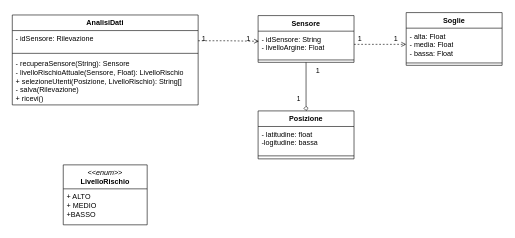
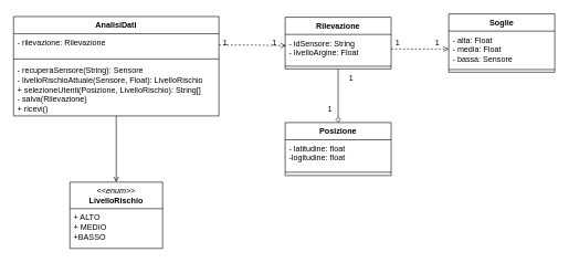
  <mxCell id="0" />
  <mxCell id="1" parent="0" />
+ <mxCell id="2" style="edgeStyle=orthogonalEdgeStyle;rounded=0;orthogonalLoop=1;jettySize=auto;html=1;entryX=0.5;entryY=0;entryDx=0;entryDy=0;endArrow=open;startFill=0;endFill=0;" edge="1" parent="1" source="3" target="19"><mxGeometry relative="1" as="geometry"><mxPoint x="175" y="274" as="targetPoint" /></mxGeometry></mxCell>
  <mxCell id="3" value="AnalisiDati" style="swimlane;fontStyle=1;align=center;verticalAlign=top;childLayout=stackLayout;horizontal=1;startSize=26;horizontalStack=0;resizeParent=1;resizeParentMax=0;resizeLast=0;collapsible=1;marginBottom=0;whiteSpace=wrap;html=1;" vertex="1" parent="1"><mxGeometry x="20" y="24" width="310" height="150" as="geometry" /></mxCell>
- <mxCell id="4" value="- idSensore: Rilevazione" style="text;strokeColor=none;fillColor=none;align=left;verticalAlign=top;spacingLeft=4;spacingRight=4;overflow=hidden;rotatable=0;points=[[0,0.5],[1,0.5]];portConstraint=eastwest;whiteSpace=wrap;html=1;" vertex="1" parent="3"><mxGeometry y="26" width="310" height="34" as="geometry" /></mxCell>
+ <mxCell id="4" value="- rilevazione: Rilevazione" style="text;strokeColor=none;fillColor=none;align=left;verticalAlign=top;spacingLeft=4;spacingRight=4;overflow=hidden;rotatable=0;points=[[0,0.5],[1,0.5]];portConstraint=eastwest;whiteSpace=wrap;html=1;" vertex="1" parent="3"><mxGeometry y="26" width="310" height="34" as="geometry" /></mxCell>
  <mxCell id="5" value="" style="line;strokeWidth=1;fillColor=none;align=left;verticalAlign=middle;spacingTop=-1;spacingLeft=3;spacingRight=3;rotatable=0;labelPosition=right;points=[];portConstraint=eastwest;strokeColor=inherit;" vertex="1" parent="3"><mxGeometry y="60" width="310" height="8" as="geometry" /></mxCell>
  <mxCell id="6" value="&lt;div&gt;- recuperaSensore(String): Sensore&lt;/div&gt;&lt;div&gt;- livelloRischioAttuale(Sensore, Float): LivelloRischio&lt;/div&gt;&lt;div&gt;+ selezioneUtenti(Posizione, LivelloRischio): String[]&lt;/div&gt;&lt;div&gt;- salva(Rilevazione)&lt;/div&gt;+ ricevi()" style="text;strokeColor=none;fillColor=none;align=left;verticalAlign=top;spacingLeft=4;spacingRight=4;overflow=hidden;rotatable=0;points=[[0,0.5],[1,0.5]];portConstraint=eastwest;whiteSpace=wrap;html=1;" vertex="1" parent="3"><mxGeometry y="68" width="310" height="82" as="geometry" /></mxCell>
  <mxCell id="7" style="edgeStyle=orthogonalEdgeStyle;rounded=0;orthogonalLoop=1;jettySize=auto;html=1;entryX=0.5;entryY=0;entryDx=0;entryDy=0;endArrow=diamond;endFill=0;" edge="1" parent="1" source="8" target="23"><mxGeometry relative="1" as="geometry" /></mxCell>
- <mxCell id="8" value="Sensore" style="swimlane;fontStyle=1;align=center;verticalAlign=top;childLayout=stackLayout;horizontal=1;startSize=26;horizontalStack=0;resizeParent=1;resizeParentMax=0;resizeLast=0;collapsible=1;marginBottom=0;whiteSpace=wrap;html=1;" vertex="1" parent="1"><mxGeometry x="430" y="25" width="160" height="78" as="geometry" /></mxCell>
+ <mxCell id="8" value="Rilevazione" style="swimlane;fontStyle=1;align=center;verticalAlign=top;childLayout=stackLayout;horizontal=1;startSize=26;horizontalStack=0;resizeParent=1;resizeParentMax=0;resizeLast=0;collapsible=1;marginBottom=0;whiteSpace=wrap;html=1;" vertex="1" parent="1"><mxGeometry x="430" y="25" width="160" height="78" as="geometry" /></mxCell>
  <mxCell id="9" value="- idSensore: String&lt;div&gt;- livelloArgine: Float&lt;/div&gt;" style="text;strokeColor=none;fillColor=none;align=left;verticalAlign=top;spacingLeft=4;spacingRight=4;overflow=hidden;rotatable=0;points=[[0,0.5],[1,0.5]];portConstraint=eastwest;whiteSpace=wrap;html=1;" vertex="1" parent="8"><mxGeometry y="26" width="160" height="44" as="geometry" /></mxCell>
  <mxCell id="10" value="" style="line;strokeWidth=1;fillColor=none;align=left;verticalAlign=middle;spacingTop=-1;spacingLeft=3;spacingRight=3;rotatable=0;labelPosition=right;points=[];portConstraint=eastwest;strokeColor=inherit;" vertex="1" parent="8"><mxGeometry y="70" width="160" height="8" as="geometry" /></mxCell>
  <mxCell id="11" value="Soglie" style="swimlane;fontStyle=1;align=center;verticalAlign=top;childLayout=stackLayout;horizontal=1;startSize=26;horizontalStack=0;resizeParent=1;resizeParentMax=0;resizeLast=0;collapsible=1;marginBottom=0;whiteSpace=wrap;html=1;" vertex="1" parent="1"><mxGeometry x="677" y="20" width="160" height="88" as="geometry" /></mxCell>
- <mxCell id="12" value="- alta: Float&lt;div&gt;- media: Float&lt;/div&gt;&lt;div&gt;- bassa: Float&lt;/div&gt;" style="text;strokeColor=none;fillColor=none;align=left;verticalAlign=top;spacingLeft=4;spacingRight=4;overflow=hidden;rotatable=0;points=[[0,0.5],[1,0.5]];portConstraint=eastwest;whiteSpace=wrap;html=1;" vertex="1" parent="11"><mxGeometry y="26" width="160" height="54" as="geometry" /></mxCell>
+ <mxCell id="12" value="- alta: Float&lt;div&gt;- media: Float&lt;/div&gt;&lt;div&gt;- bassa: Sensore&lt;/div&gt;" style="text;strokeColor=none;fillColor=none;align=left;verticalAlign=top;spacingLeft=4;spacingRight=4;overflow=hidden;rotatable=0;points=[[0,0.5],[1,0.5]];portConstraint=eastwest;whiteSpace=wrap;html=1;" vertex="1" parent="11"><mxGeometry y="26" width="160" height="54" as="geometry" /></mxCell>
  <mxCell id="13" value="" style="line;strokeWidth=1;fillColor=none;align=left;verticalAlign=middle;spacingTop=-1;spacingLeft=3;spacingRight=3;rotatable=0;labelPosition=right;points=[];portConstraint=eastwest;strokeColor=inherit;" vertex="1" parent="11"><mxGeometry y="80" width="160" height="8" as="geometry" /></mxCell>
  <mxCell id="14" style="edgeStyle=orthogonalEdgeStyle;rounded=0;orthogonalLoop=1;jettySize=auto;html=1;entryX=0;entryY=0.5;entryDx=0;entryDy=0;endArrow=open;startFill=0;endFill=0;dashed=1;" edge="1" parent="1" source="9" target="12"><mxGeometry relative="1" as="geometry"><mxPoint x="620" y="73" as="targetPoint" /></mxGeometry></mxCell>
  <mxCell id="15" value="1" style="text;strokeColor=none;align=center;fillColor=none;html=1;verticalAlign=middle;whiteSpace=wrap;rounded=0;" vertex="1" parent="1"><mxGeometry x="404" y="54" width="20" height="20" as="geometry" /></mxCell>
  <mxCell id="16" value="1" style="text;strokeColor=none;align=center;fillColor=none;html=1;verticalAlign=middle;whiteSpace=wrap;rounded=0;" vertex="1" parent="1"><mxGeometry x="590" y="54" width="20" height="20" as="geometry" /></mxCell>
  <mxCell id="17" value="1" style="text;strokeColor=none;align=center;fillColor=none;html=1;verticalAlign=middle;whiteSpace=wrap;rounded=0;" vertex="1" parent="1"><mxGeometry x="650" y="54" width="20" height="20" as="geometry" /></mxCell>
  <mxCell id="18" style="edgeStyle=orthogonalEdgeStyle;rounded=0;orthogonalLoop=1;jettySize=auto;html=1;entryX=0.008;entryY=0.384;entryDx=0;entryDy=0;entryPerimeter=0;endArrow=open;startFill=0;endFill=0;dashed=1;" edge="1" parent="1" source="4" target="9"><mxGeometry relative="1" as="geometry"><mxPoint x="420" y="77" as="targetPoint" /></mxGeometry></mxCell>
  <mxCell id="19" value="&lt;i&gt;&amp;lt;&amp;lt;enum&amp;gt;&amp;gt;&lt;/i&gt;&lt;div&gt;&lt;b&gt;LivelloRischio&lt;/b&gt;&lt;/div&gt;" style="swimlane;fontStyle=0;childLayout=stackLayout;horizontal=1;startSize=40;fillColor=none;horizontalStack=0;resizeParent=1;resizeParentMax=0;resizeLast=0;collapsible=1;marginBottom=0;whiteSpace=wrap;html=1;" vertex="1" parent="1"><mxGeometry x="105" y="274" width="140" height="100" as="geometry" /></mxCell>
  <mxCell id="20" value="+ ALTO&lt;div&gt;+ MEDIO&lt;/div&gt;&lt;div&gt;+BASSO&lt;/div&gt;" style="text;strokeColor=none;fillColor=none;align=left;verticalAlign=top;spacingLeft=4;spacingRight=4;overflow=hidden;rotatable=0;points=[[0,0.5],[1,0.5]];portConstraint=eastwest;whiteSpace=wrap;html=1;" vertex="1" parent="19"><mxGeometry y="40" width="140" height="60" as="geometry" /></mxCell>
  <mxCell id="21" value="1" style="text;strokeColor=none;align=center;fillColor=none;html=1;verticalAlign=middle;whiteSpace=wrap;rounded=0;" vertex="1" parent="1"><mxGeometry x="330" y="54" width="20" height="20" as="geometry" /></mxCell>
  <mxCell id="22" value="1" style="edgeLabel;resizable=0;html=1;align=right;verticalAlign=bottom;" connectable="0" vertex="1" parent="1"><mxGeometry x="430" y="234" as="geometry"><mxPoint x="71" y="-62" as="offset" /></mxGeometry></mxCell>
  <mxCell id="23" value="Posizione" style="swimlane;fontStyle=1;align=center;verticalAlign=top;childLayout=stackLayout;horizontal=1;startSize=26;horizontalStack=0;resizeParent=1;resizeParentMax=0;resizeLast=0;collapsible=1;marginBottom=0;whiteSpace=wrap;html=1;" vertex="1" parent="1"><mxGeometry x="430" y="184" width="160" height="80" as="geometry" /></mxCell>
- <mxCell id="24" value="- latitudine: float&lt;div&gt;-logitudine: bassa&lt;/div&gt;" style="text;strokeColor=none;fillColor=none;align=left;verticalAlign=top;spacingLeft=4;spacingRight=4;overflow=hidden;rotatable=0;points=[[0,0.5],[1,0.5]];portConstraint=eastwest;whiteSpace=wrap;html=1;" vertex="1" parent="23"><mxGeometry y="26" width="160" height="44" as="geometry" /></mxCell>
+ <mxCell id="24" value="- latitudine: float&lt;div&gt;-logitudine: float&lt;/div&gt;" style="text;strokeColor=none;fillColor=none;align=left;verticalAlign=top;spacingLeft=4;spacingRight=4;overflow=hidden;rotatable=0;points=[[0,0.5],[1,0.5]];portConstraint=eastwest;whiteSpace=wrap;html=1;" vertex="1" parent="23"><mxGeometry y="26" width="160" height="44" as="geometry" /></mxCell>
  <mxCell id="25" value="" style="line;strokeWidth=1;fillColor=none;align=left;verticalAlign=middle;spacingTop=-1;spacingLeft=3;spacingRight=3;rotatable=0;labelPosition=right;points=[];portConstraint=eastwest;strokeColor=inherit;" vertex="1" parent="23"><mxGeometry y="70" width="160" height="10" as="geometry" /></mxCell>
  <mxCell id="26" value="1" style="text;strokeColor=none;align=center;fillColor=none;html=1;verticalAlign=middle;whiteSpace=wrap;rounded=0;" vertex="1" parent="1"><mxGeometry x="520" y="108" width="20" height="20" as="geometry" /></mxCell>
